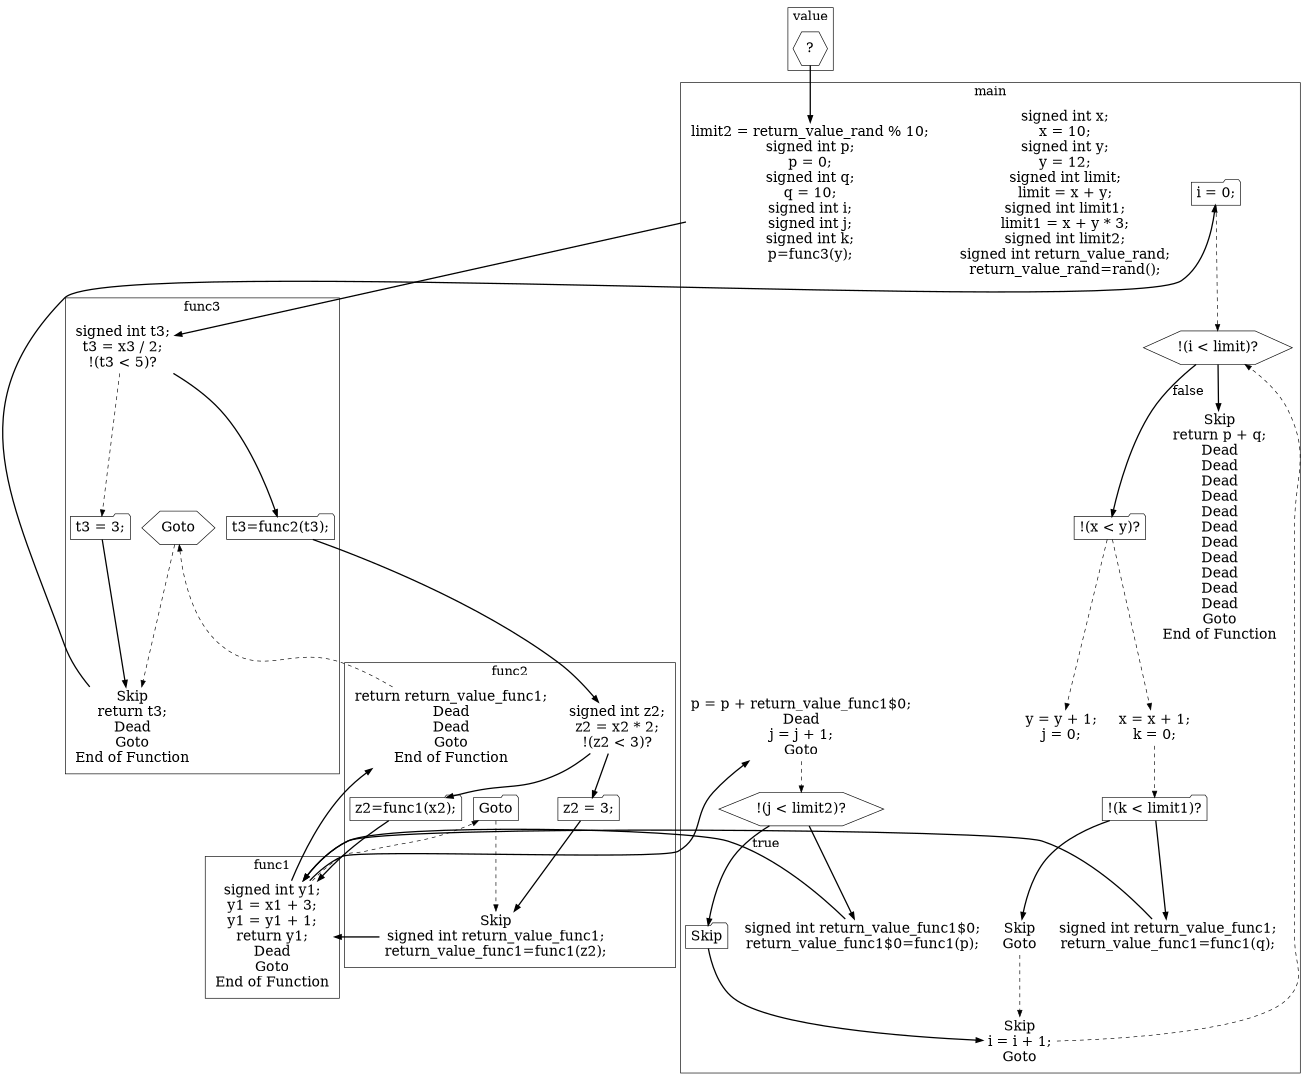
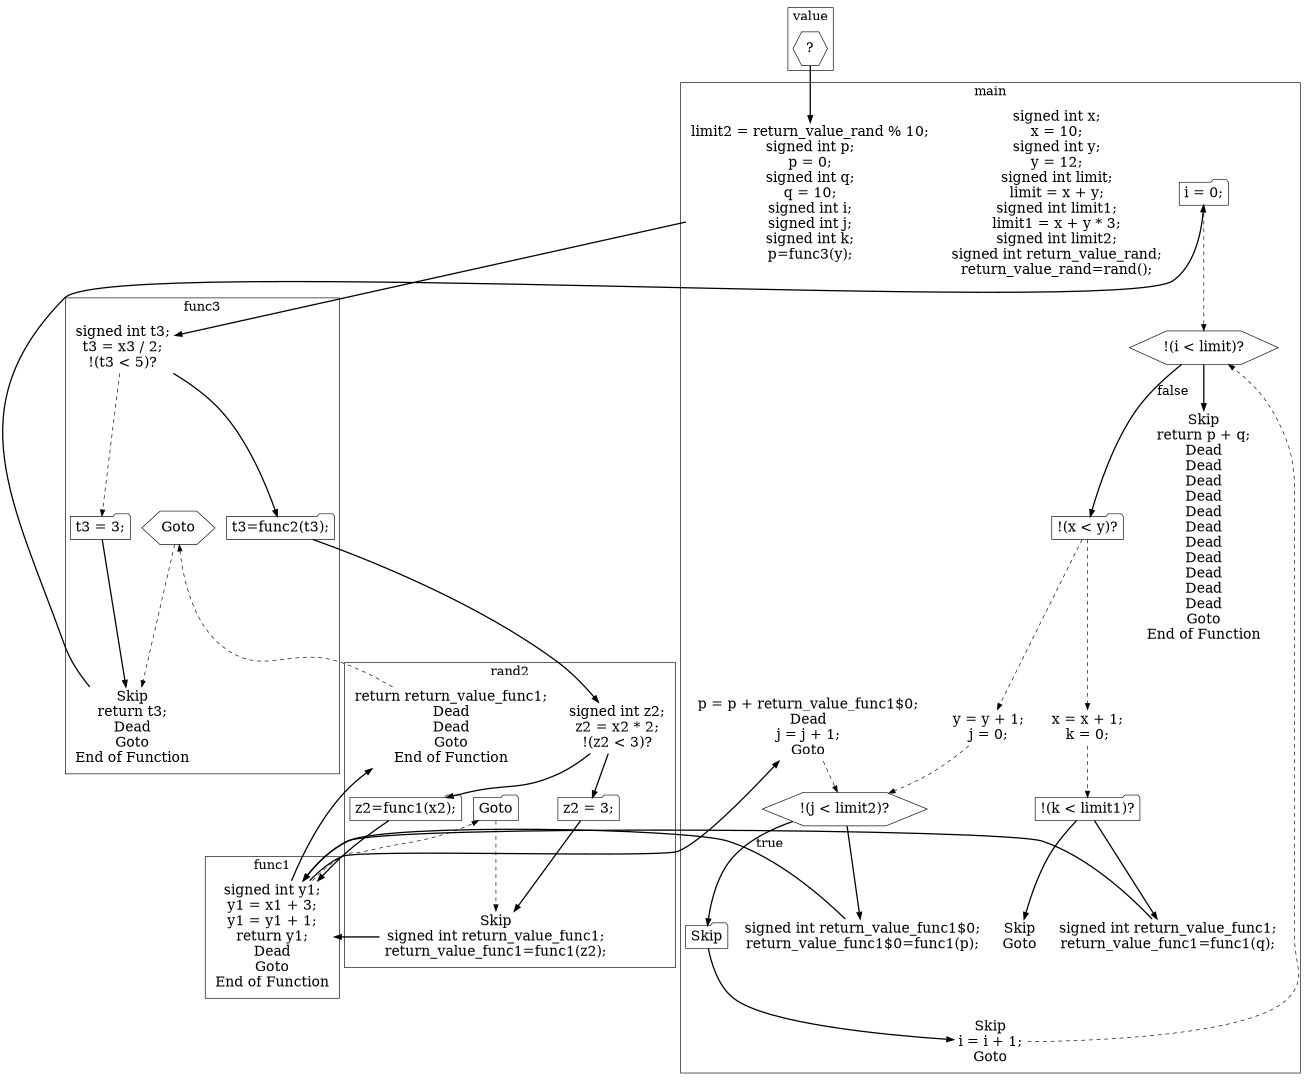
  digraph {
    color=black
    compound=true
    fontsize=20
    node [fontsize=22 shape=plaintext color=red]
    edge [style=bold]
    n1 [label="z2 = 3;" shape=folder color=""]
    n2 [label="z2=func1(x2);" shape=folder color=""]
    n3 [label=Goto shape=folder color=""]
    n4 [label="signed int z2;\nz2 = x2 * 2;\n!(z2 \< 3)?"]
    n5 [label="Skip\nsigned int return_value_func1;\nreturn_value_func1=func1(z2);"]
    n6 [label="return return_value_func1;\nDead\nDead\nGoto\nEnd of Function"]
    n7 [label="i = 0;" shape=folder color=""]
    n8 [label="!(i \< limit)?" shape=hexagon color=""]
    n9 [label="!(x \< y)?" shape=folder color=""]
    n10 [label="!(j \< limit2)?" shape=hexagon color=""]
    n11 [label=Skip shape=folder color=""]
    n12 [label="!(k \< limit1)?" shape=folder color=""]
    n13 [label="signed int x;\nx = 10;\nsigned int y;\ny = 12;\nsigned int limit;\nlimit = x + y;\nsigned int limit1;\nlimit1 = x + y * 3;\nsigned int limit2;\nsigned int return_value_rand;\nreturn_value_rand=rand();"]
    n14 [label="limit2 = return_value_rand % 10;\nsigned int p;\np = 0;\nsigned int q;\nq = 10;\nsigned int i;\nsigned int j;\nsigned int k;\np=func3(y);"]
    n15 [label="y = y + 1;\nj = 0;"]
    n16 [label="x = x + 1;\nk = 0;"]
    n17 [label="signed int return_value_func1$0;\nreturn_value_func1$0=func1(p);"]
    n18 [label="Skip\nGoto"]
    n19 [label="signed int return_value_func1;\nreturn_value_func1=func1(q);"]
    n20 [label="Skip\ni = i + 1;\nGoto"]
    n21 [label="p = p + return_value_func1$0;\nDead\nj = j + 1;\nGoto"]
    n22 [label="Skip\nreturn p + q;\nDead\nDead\nDead\nDead\nDead\nDead\nDead\nDead\nDead\nDead\nDead\nGoto\nEnd of Function"]
    n23 [label="signed int y1;\ny1 = x1 + 3;\ny1 = y1 + 1;\nreturn y1;\nDead\nGoto\nEnd of Function"]
    n24 [label="t3 = 3;" shape=folder color=""]
    n25 [label="t3=func2(t3);" shape=folder color=""]
    n26 [label=Goto shape=hexagon color=""]
    n27 [label="signed int t3;\nt3 = x3 / 2;\n!(t3 \< 5)?"]
    n28 [label="Skip\nreturn t3;\nDead\nGoto\nEnd of Function"]
    n29 [label="?" shape=hexagon color=""]
    subgraph cluster_1 {
-     label=func2
+     label=rand2
      n1
      n2
      n3
      n4
      n5
      n6
    }
    subgraph cluster_2 {
      label=main
      n7
      n8
      n9
      n10
      n11
      n12
      n13
      n14
      n15
      n16
      n17
      n18
      n19
      n20
      n21
      n22
    }
    subgraph cluster_3 {
      label=func1
      n23
    }
    subgraph cluster_4 {
      label=func3
      n24
      n25
      n26
      n27
      n28
    }
    subgraph cluster_5 {
      label=value
      rank=sink
      n29
    }
    n1 -> n5
    n2 -> n23
    n3 -> n5 [style=dashed]
    n4 -> n1
    n4 -> n2
    n5 -> n23
    n6 -> n26 [style=dashed]
    n7 -> n8 [style=dashed]
    n8 -> n9 [fontsize=20 label=false]
    n8 -> n22
    n9 -> n15 [style=dashed]
    n9 -> n16 [style=dashed]
    n10 -> n11 [fontsize=20 label=true]
    n10 -> n17
    n11 -> n20
    n12 -> n18
    n12 -> n19
    n14 -> n27
+   n15 -> n10 [style=dashed]
    n16 -> n12 [style=dashed]
    n17 -> n23
-   n18 -> n20 [style=dashed]
    n19 -> n23
    n20 -> n8 [style=dashed]
    n21 -> n10 [style=dashed]
    n23 -> n3 [style=dashed]
    n23 -> n6
    n23 -> n21
    n24 -> n28
    n25 -> n4
    n26 -> n28 [style=dashed]
    n27 -> n24 [style=dashed]
    n27 -> n25
    n28 -> n7
    n29 -> n14
  }
